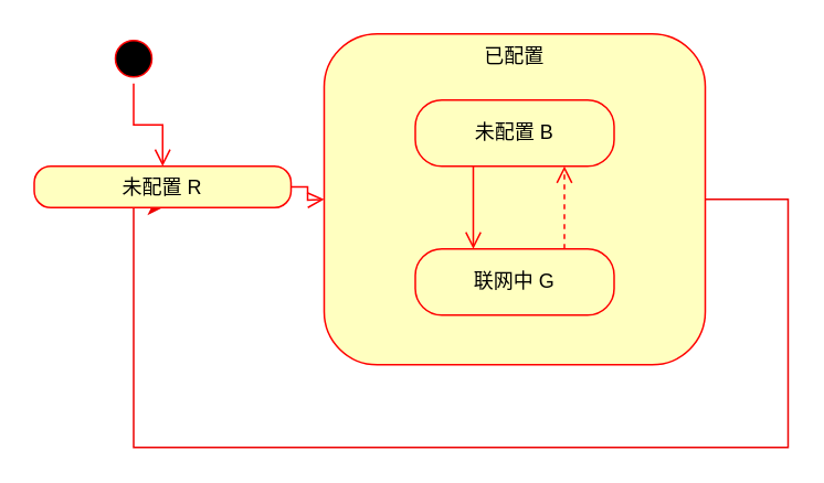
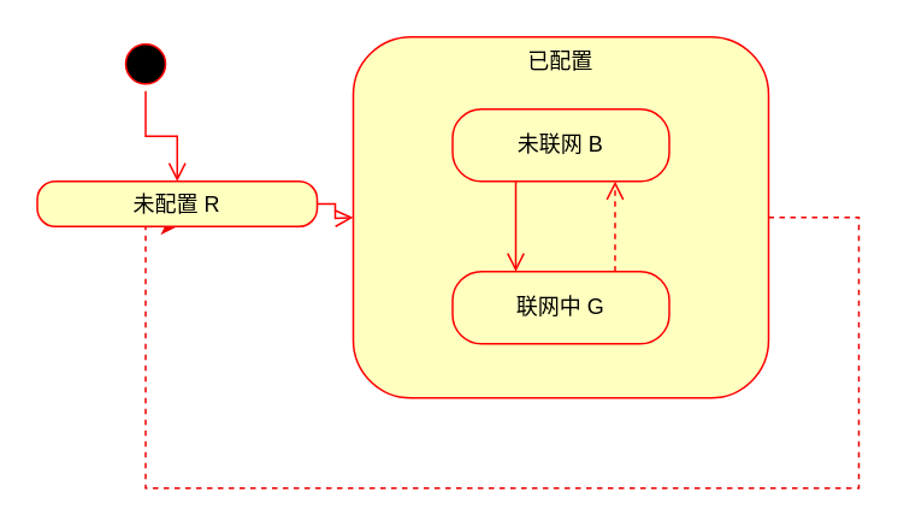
  <mxCell id="0" />
  <mxCell id="1" parent="0" />
- <mxCell id="2" style="edgeStyle=orthogonalEdgeStyle;rounded=0;orthogonalLoop=1;jettySize=auto;html=1;entryX=0.5;entryY=1;entryDx=0;entryDy=0;fillColor=#e51400;strokeColor=#ED0000;" edge="1" parent="1" source="3" target="6"><mxGeometry relative="1" as="geometry"><Array as="points"><mxPoint x="475" y="120" /><mxPoint x="475" y="270" /><mxPoint x="80" y="270" /></Array></mxGeometry></mxCell>
+ <mxCell id="2" style="edgeStyle=orthogonalEdgeStyle;rounded=0;orthogonalLoop=1;jettySize=auto;html=1;entryX=0.5;entryY=1;entryDx=0;entryDy=0;fillColor=#e51400;strokeColor=#ED0000;dashed=1;" edge="1" parent="1" source="3" target="6"><mxGeometry relative="1" as="geometry"><Array as="points"><mxPoint x="475" y="120" /><mxPoint x="475" y="270" /><mxPoint x="80" y="270" /></Array></mxGeometry></mxCell>
  <mxCell id="3" value="已配置" style="rounded=1;whiteSpace=wrap;html=1;arcSize=16;fontColor=#000000;fillColor=#ffffc0;strokeColor=#ff0000;verticalAlign=top;" vertex="1" parent="1"><mxGeometry x="195" y="20" width="230" height="200" as="geometry" /></mxCell>
  <mxCell id="4" value="" style="ellipse;html=1;shape=startState;fillColor=#000000;strokeColor=#ff0000;" vertex="1" parent="1"><mxGeometry x="65" y="20" width="30" height="30" as="geometry" /></mxCell>
  <mxCell id="5" value="" style="edgeStyle=orthogonalEdgeStyle;html=1;verticalAlign=bottom;endArrow=open;endSize=8;strokeColor=#ff0000;rounded=0;" edge="1" source="4" parent="1" target="6"><mxGeometry relative="1" as="geometry"><mxPoint x="80" y="110" as="targetPoint" /></mxGeometry></mxCell>
  <mxCell id="6" value="未配置 R" style="rounded=1;whiteSpace=wrap;html=1;arcSize=40;fontColor=#000000;fillColor=#ffffc0;strokeColor=#ff0000;" vertex="1" parent="1"><mxGeometry x="20" y="100" width="155" height="25" as="geometry" /></mxCell>
  <mxCell id="7" value="" style="edgeStyle=orthogonalEdgeStyle;html=1;verticalAlign=bottom;endArrow=open;endSize=8;strokeColor=#ff0000;rounded=0;exitX=1;exitY=0.5;exitDx=0;exitDy=0;" edge="1" source="6" parent="1"><mxGeometry relative="1" as="geometry"><mxPoint x="195" y="120" as="targetPoint" /></mxGeometry></mxCell>
- <mxCell id="8" value="未配置 B" style="rounded=1;whiteSpace=wrap;html=1;arcSize=40;fontColor=#000000;fillColor=#ffffc0;strokeColor=#ff0000;" vertex="1" parent="1"><mxGeometry x="250" y="60" width="120" height="40" as="geometry" /></mxCell>
+ <mxCell id="8" value="未联网 B" style="rounded=1;whiteSpace=wrap;html=1;arcSize=40;fontColor=#000000;fillColor=#ffffc0;strokeColor=#ff0000;" vertex="1" parent="1"><mxGeometry x="250" y="60" width="120" height="40" as="geometry" /></mxCell>
  <mxCell id="9" value="联网中 G" style="rounded=1;whiteSpace=wrap;html=1;arcSize=40;fontColor=#000000;fillColor=#ffffc0;strokeColor=#ff0000;" vertex="1" parent="1"><mxGeometry x="250" y="150" width="120" height="40" as="geometry" /></mxCell>
  <mxCell id="10" value="" style="edgeStyle=orthogonalEdgeStyle;html=1;verticalAlign=bottom;endArrow=open;endSize=8;strokeColor=#ff0000;rounded=0;" edge="1" parent="1"><mxGeometry relative="1" as="geometry"><mxPoint x="285" y="150" as="targetPoint" /><mxPoint x="285" y="100" as="sourcePoint" /></mxGeometry></mxCell>
  <mxCell id="11" value="" style="edgeStyle=orthogonalEdgeStyle;html=1;verticalAlign=bottom;endArrow=open;endSize=8;strokeColor=#ff0000;rounded=0;exitX=0.75;exitY=0;exitDx=0;exitDy=0;entryX=0.75;entryY=1;entryDx=0;entryDy=0;dashed=1;" edge="1" parent="1" source="9" target="8"><mxGeometry relative="1" as="geometry"><mxPoint x="465" y="320" as="targetPoint" /><mxPoint x="465" y="260" as="sourcePoint" /><Array as="points"><mxPoint x="340" y="130" /><mxPoint x="340" y="130" /></Array></mxGeometry></mxCell>
